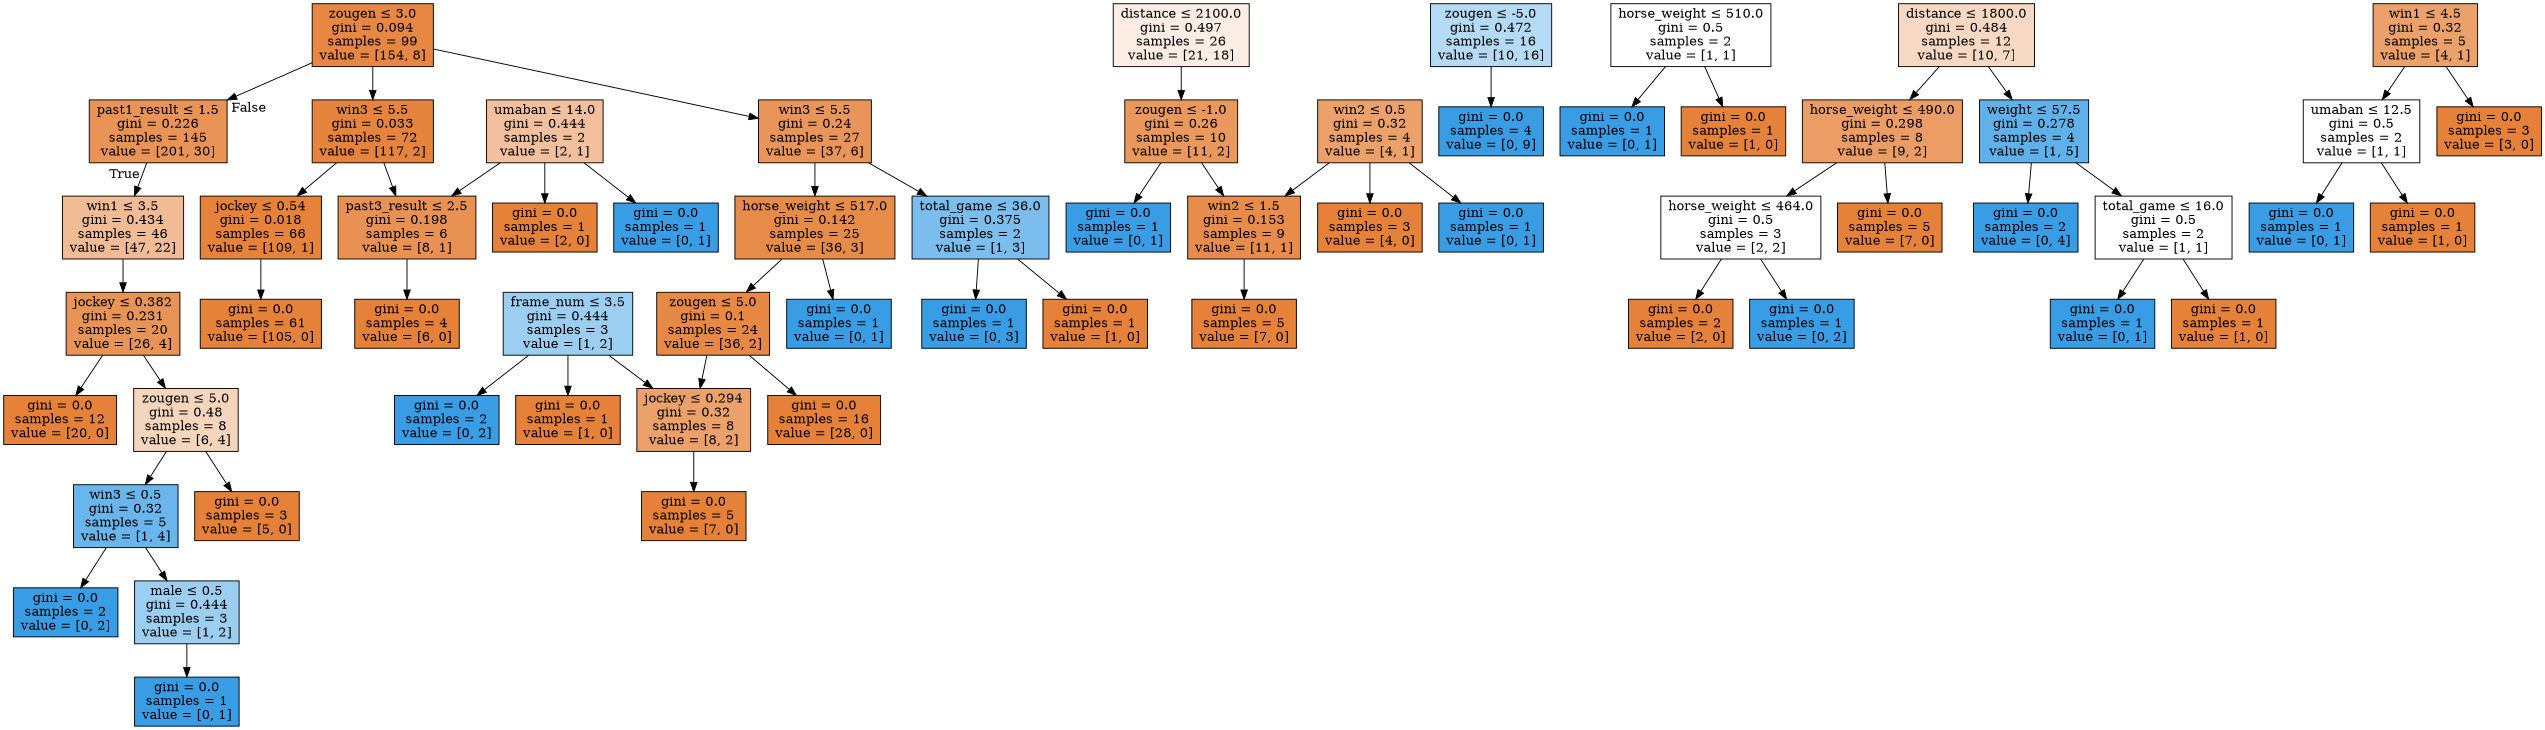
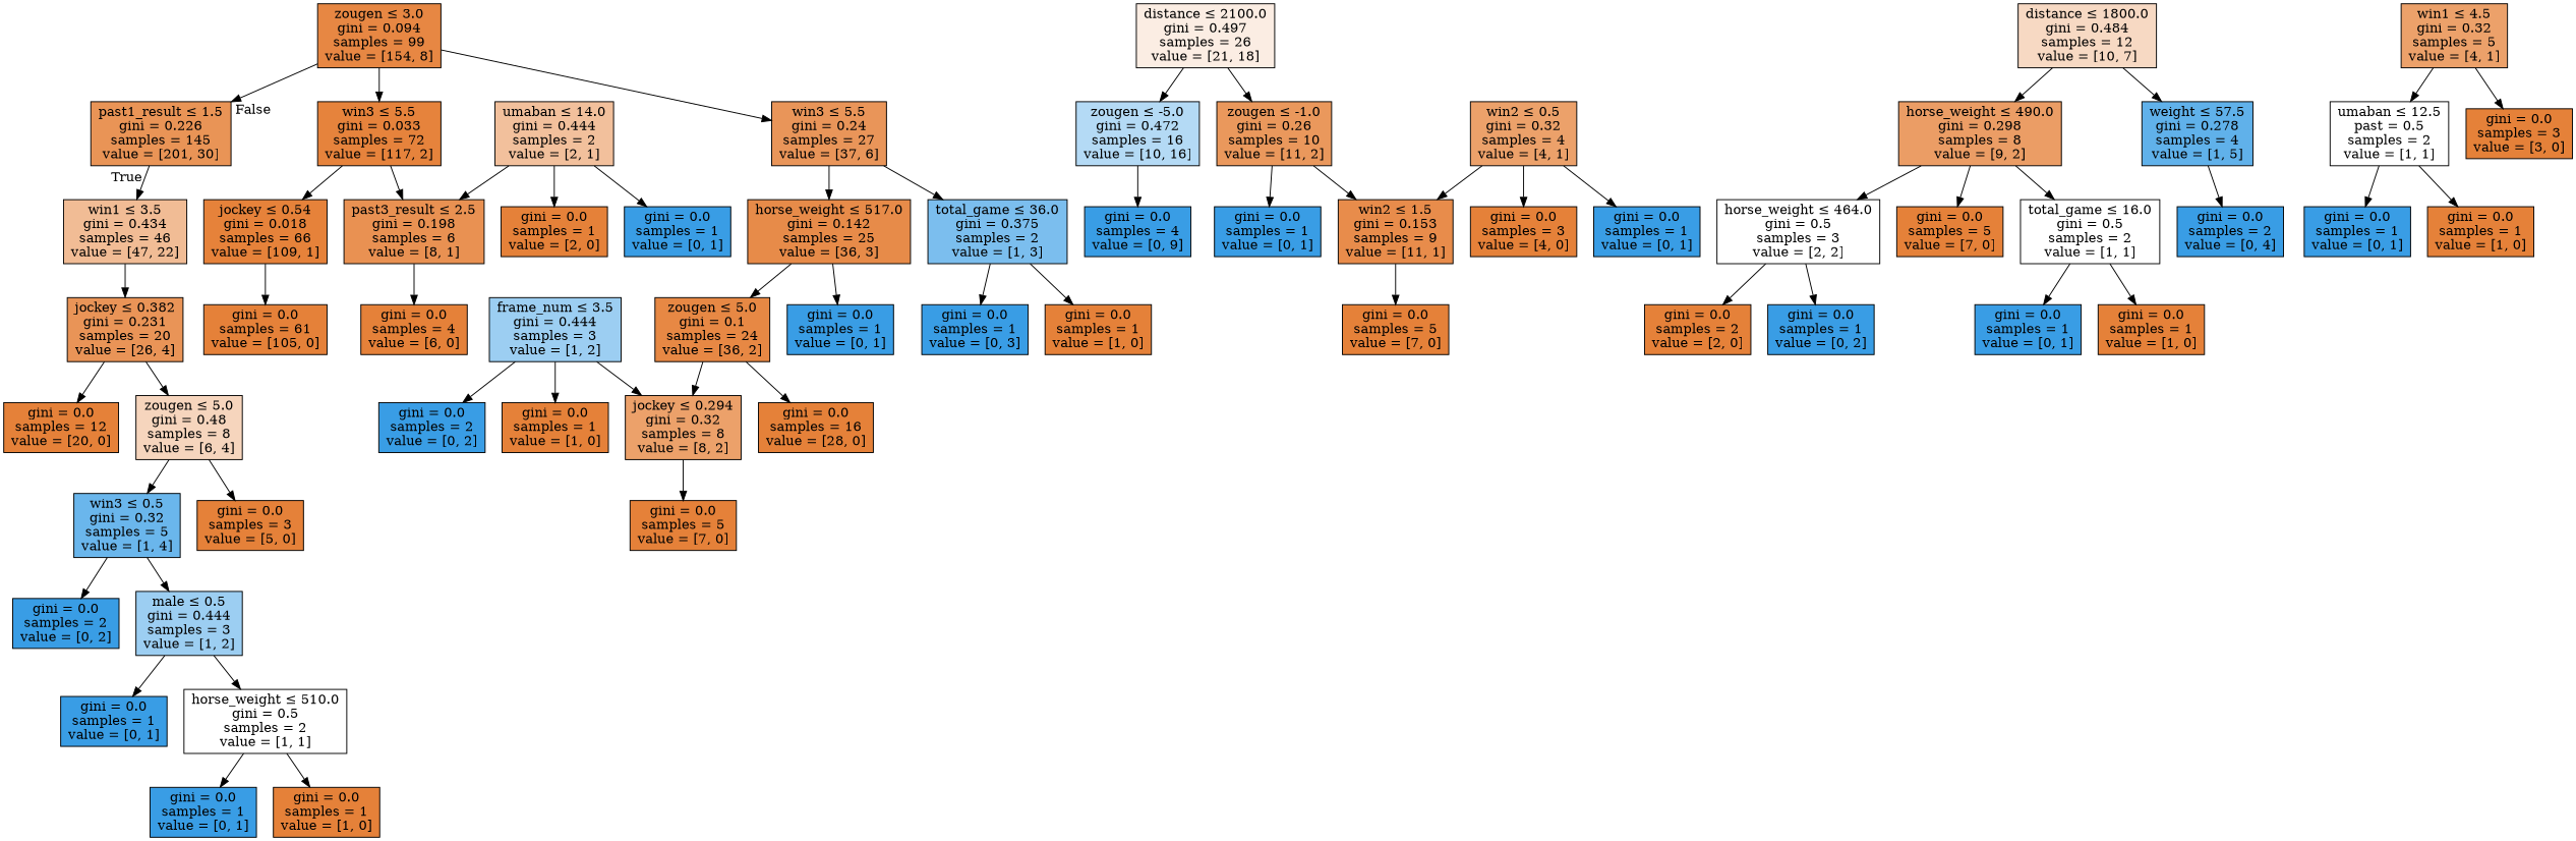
  digraph {
    node [color=black fillcolor="#e58139ff" shape=box style=filled]
    n1 [fillcolor="#e58139d9" label=<past1_result &le; 1.5<br/>gini = 0.226<br/>samples = 145<br/>value = [201, 30]>]
    n2 [fillcolor="#e5813988" label=<win1 &le; 3.5<br/>gini = 0.434<br/>samples = 46<br/>value = [47, 22]>]
    n3 [fillcolor="#e58139d8" label=<jockey &le; 0.382<br/>gini = 0.231<br/>samples = 20<br/>value = [26, 4]>]
    n4 [fillcolor="#e58139f2" label=<zougen &le; 3.0<br/>gini = 0.094<br/>samples = 99<br/>value = [154, 8]>]
    n5 [fillcolor="#e58139fb" label=<win3 &le; 5.5<br/>gini = 0.033<br/>samples = 72<br/>value = [117, 2]>]
    n6 [fillcolor="#e58139d6" label=<win3 &le; 5.5<br/>gini = 0.24<br/>samples = 27<br/>value = [37, 6]>]
    n7 [label=<gini = 0.0<br/>samples = 12<br/>value = [20, 0]>]
    n8 [fillcolor="#e5813955" label=<zougen &le; 5.0<br/>gini = 0.48<br/>samples = 8<br/>value = [6, 4]>]
    n9 [fillcolor="#e5813924" label=<distance &le; 2100.0<br/>gini = 0.497<br/>samples = 26<br/>value = [21, 18]>]
    n10 [fillcolor="#399de560" label=<zougen &le; -5.0<br/>gini = 0.472<br/>samples = 16<br/>value = [10, 16]>]
    n11 [fillcolor="#e58139d1" label=<zougen &le; -1.0<br/>gini = 0.26<br/>samples = 10<br/>value = [11, 2]>]
    n12 [fillcolor="#399de5bf" label=<win3 &le; 0.5<br/>gini = 0.32<br/>samples = 5<br/>value = [1, 4]>]
    n13 [label=<gini = 0.0<br/>samples = 3<br/>value = [5, 0]>]
    n14 [fillcolor="#399de5ff" label=<gini = 0.0<br/>samples = 2<br/>value = [0, 2]>]
    n15 [fillcolor="#399de57f" label=<male &le; 0.5<br/>gini = 0.444<br/>samples = 3<br/>value = [1, 2]>]
    n16 [fillcolor="#399de5ff" label=<gini = 0.0<br/>samples = 1<br/>value = [0, 1]>]
    n17 [fillcolor="#e5813900" label=<horse_weight &le; 510.0<br/>gini = 0.5<br/>samples = 2<br/>value = [1, 1]>]
    n18 [fillcolor="#399de5ff" label=<gini = 0.0<br/>samples = 1<br/>value = [0, 1]>]
    n19 [label=<gini = 0.0<br/>samples = 1<br/>value = [1, 0]>]
    n20 [fillcolor="#399de5ff" label=<gini = 0.0<br/>samples = 4<br/>value = [0, 9]>]
    n21 [fillcolor="#399de5ff" label=<gini = 0.0<br/>samples = 1<br/>value = [0, 1]>]
    n22 [fillcolor="#e58139e8" label=<win2 &le; 1.5<br/>gini = 0.153<br/>samples = 9<br/>value = [11, 1]>]
    n23 [fillcolor="#e581394d" label=<distance &le; 1800.0<br/>gini = 0.484<br/>samples = 12<br/>value = [10, 7]>]
    n24 [fillcolor="#e58139c6" label=<horse_weight &le; 490.0<br/>gini = 0.298<br/>samples = 8<br/>value = [9, 2]>]
    n25 [fillcolor="#399de5cc" label=<weight &le; 57.5<br/>gini = 0.278<br/>samples = 4<br/>value = [1, 5]>]
    n26 [fillcolor="#e5813900" label=<horse_weight &le; 464.0<br/>gini = 0.5<br/>samples = 3<br/>value = [2, 2]>]
    n27 [label=<gini = 0.0<br/>samples = 5<br/>value = [7, 0]>]
    n28 [fillcolor="#399de5ff" label=<gini = 0.0<br/>samples = 2<br/>value = [0, 4]>]
    n29 [fillcolor="#e5813900" label=<total_game &le; 16.0<br/>gini = 0.5<br/>samples = 2<br/>value = [1, 1]>]
    n30 [label=<gini = 0.0<br/>samples = 2<br/>value = [2, 0]>]
    n31 [fillcolor="#399de5ff" label=<gini = 0.0<br/>samples = 1<br/>value = [0, 2]>]
    n32 [fillcolor="#399de5ff" label=<gini = 0.0<br/>samples = 1<br/>value = [0, 1]>]
    n33 [label=<gini = 0.0<br/>samples = 1<br/>value = [1, 0]>]
    n34 [label=<gini = 0.0<br/>samples = 5<br/>value = [7, 0]>]
    n35 [fillcolor="#e58139bf" label=<win2 &le; 0.5<br/>gini = 0.32<br/>samples = 4<br/>value = [4, 1]>]
    n36 [label=<gini = 0.0<br/>samples = 3<br/>value = [4, 0]>]
    n37 [fillcolor="#399de5ff" label=<gini = 0.0<br/>samples = 1<br/>value = [0, 1]>]
    n38 [fillcolor="#e58139fd" label=<jockey &le; 0.54<br/>gini = 0.018<br/>samples = 66<br/>value = [109, 1]>]
    n39 [fillcolor="#e58139df" label=<past3_result &le; 2.5<br/>gini = 0.198<br/>samples = 6<br/>value = [8, 1]>]
    n40 [fillcolor="#e58139ea" label=<horse_weight &le; 517.0<br/>gini = 0.142<br/>samples = 25<br/>value = [36, 3]>]
    n41 [fillcolor="#399de5aa" label=<total_game &le; 36.0<br/>gini = 0.375<br/>samples = 2<br/>value = [1, 3]>]
    n42 [label=<gini = 0.0<br/>samples = 61<br/>value = [105, 0]>]
    n43 [label=<gini = 0.0<br/>samples = 4<br/>value = [6, 0]>]
    n44 [fillcolor="#e58139bf" label=<win1 &le; 4.5<br/>gini = 0.32<br/>samples = 5<br/>value = [4, 1]>]
-   n45 [fillcolor="#e5813900" label=<umaban &le; 12.5<br/>gini = 0.5<br/>samples = 2<br/>value = [1, 1]>]
+   n45 [fillcolor="#e5813900" label=<umaban &le; 12.5<br/>past = 0.5<br/>samples = 2<br/>value = [1, 1]>]
    n46 [label=<gini = 0.0<br/>samples = 3<br/>value = [3, 0]>]
    n47 [fillcolor="#399de5ff" label=<gini = 0.0<br/>samples = 1<br/>value = [0, 1]>]
    n48 [label=<gini = 0.0<br/>samples = 1<br/>value = [1, 0]>]
    n49 [fillcolor="#e581397f" label=<umaban &le; 14.0<br/>gini = 0.444<br/>samples = 2<br/>value = [2, 1]>]
    n50 [label=<gini = 0.0<br/>samples = 1<br/>value = [2, 0]>]
    n51 [fillcolor="#399de5ff" label=<gini = 0.0<br/>samples = 1<br/>value = [0, 1]>]
    n52 [fillcolor="#e58139f1" label=<zougen &le; 5.0<br/>gini = 0.1<br/>samples = 24<br/>value = [36, 2]>]
    n53 [fillcolor="#399de5ff" label=<gini = 0.0<br/>samples = 1<br/>value = [0, 1]>]
    n54 [fillcolor="#399de5ff" label=<gini = 0.0<br/>samples = 1<br/>value = [0, 3]>]
    n55 [label=<gini = 0.0<br/>samples = 1<br/>value = [1, 0]>]
    n56 [fillcolor="#e58139bf" label=<jockey &le; 0.294<br/>gini = 0.32<br/>samples = 8<br/>value = [8, 2]>]
    n57 [label=<gini = 0.0<br/>samples = 16<br/>value = [28, 0]>]
    n58 [label=<gini = 0.0<br/>samples = 5<br/>value = [7, 0]>]
    n59 [fillcolor="#399de57f" label=<frame_num &le; 3.5<br/>gini = 0.444<br/>samples = 3<br/>value = [1, 2]>]
    n60 [fillcolor="#399de5ff" label=<gini = 0.0<br/>samples = 2<br/>value = [0, 2]>]
    n61 [label=<gini = 0.0<br/>samples = 1<br/>value = [1, 0]>]
    n1 -> n2 [headlabel=True labelangle=45 labeldistance=2.5]
    n2 -> n3
    n3 -> n7
    n3 -> n8
    n4 -> n1 [headlabel=False labelangle=-45 labeldistance=2.5]
    n4 -> n5
    n4 -> n6
    n5 -> n38
    n5 -> n39
    n6 -> n40
    n6 -> n41
    n8 -> n12
    n8 -> n13
+   n9 -> n10
    n9 -> n11
    n10 -> n20
    n11 -> n21
    n11 -> n22
    n12 -> n14
    n12 -> n15
    n15 -> n16
+   n15 -> n17
    n17 -> n18
    n17 -> n19
    n22 -> n34
    n23 -> n24
    n23 -> n25
    n24 -> n26
    n24 -> n27
    n25 -> n28
-   n25 -> n29
+   n24 -> n29
    n26 -> n30
    n26 -> n31
    n29 -> n32
    n29 -> n33
    n35 -> n22
    n35 -> n36
    n35 -> n37
    n38 -> n42
    n39 -> n43
    n40 -> n52
    n40 -> n53
    n41 -> n54
    n41 -> n55
    n44 -> n45
    n44 -> n46
    n45 -> n47
    n45 -> n48
    n49 -> n39
    n49 -> n50
    n49 -> n51
    n52 -> n56
    n52 -> n57
    n56 -> n58
    n59 -> n56
    n59 -> n60
    n59 -> n61
  }
